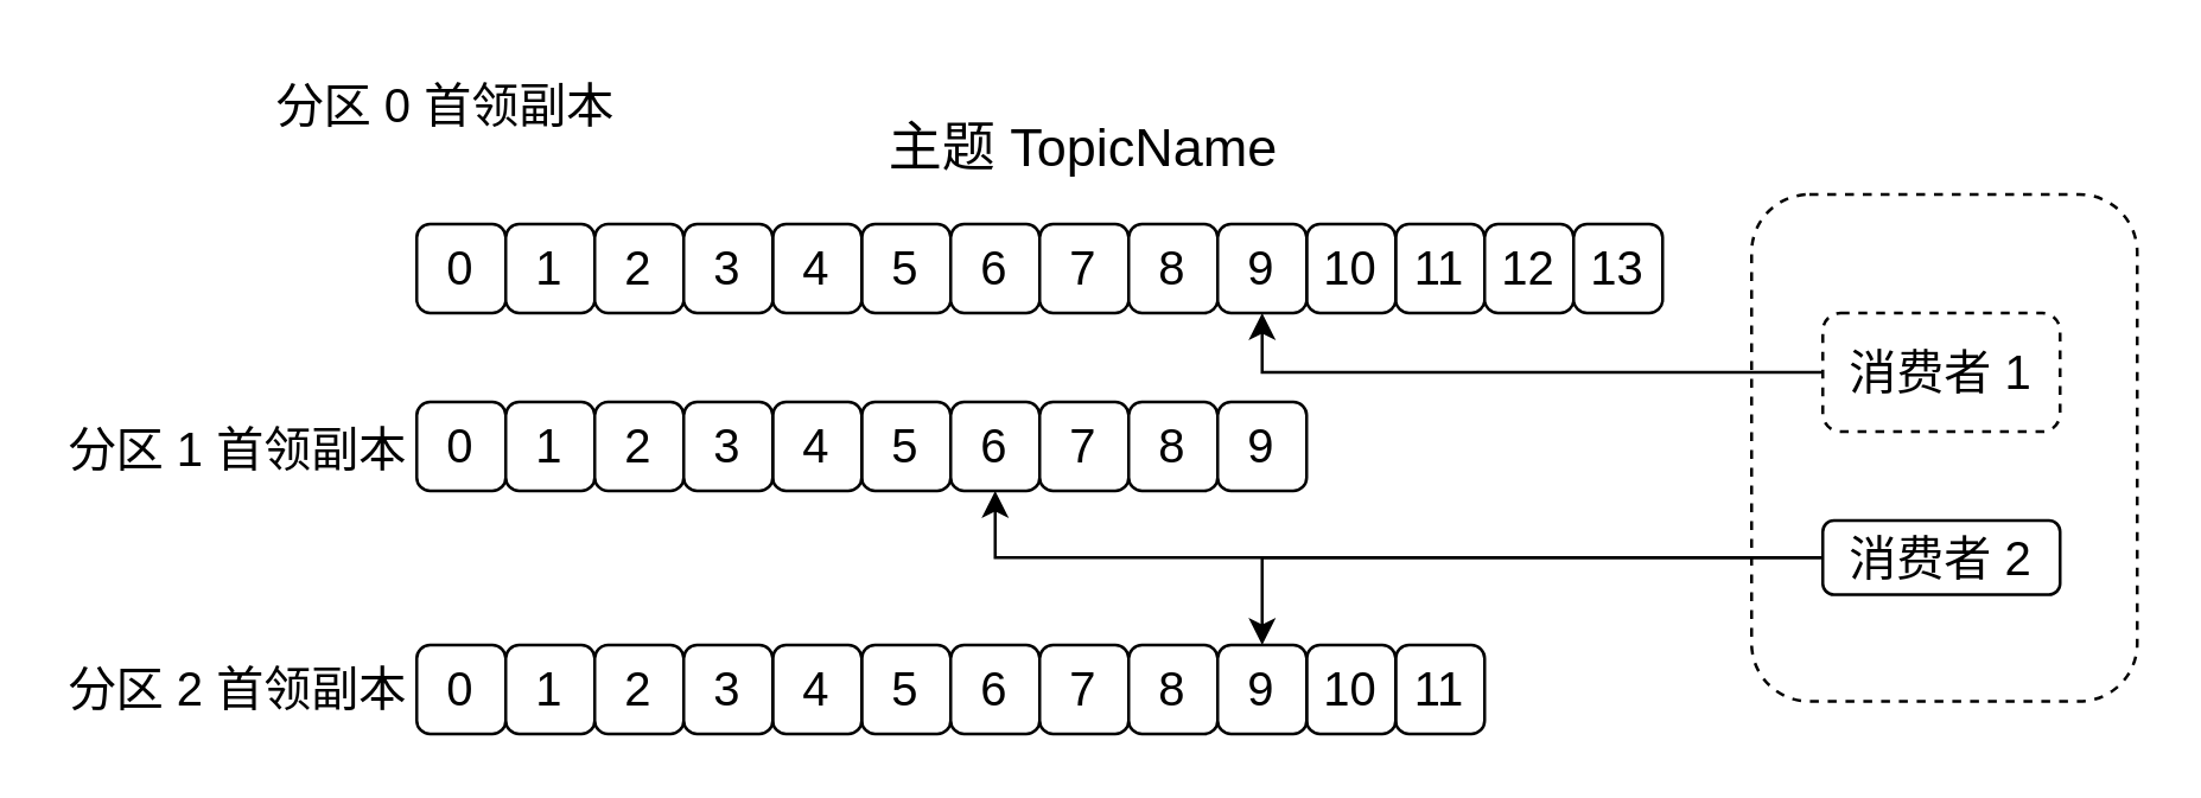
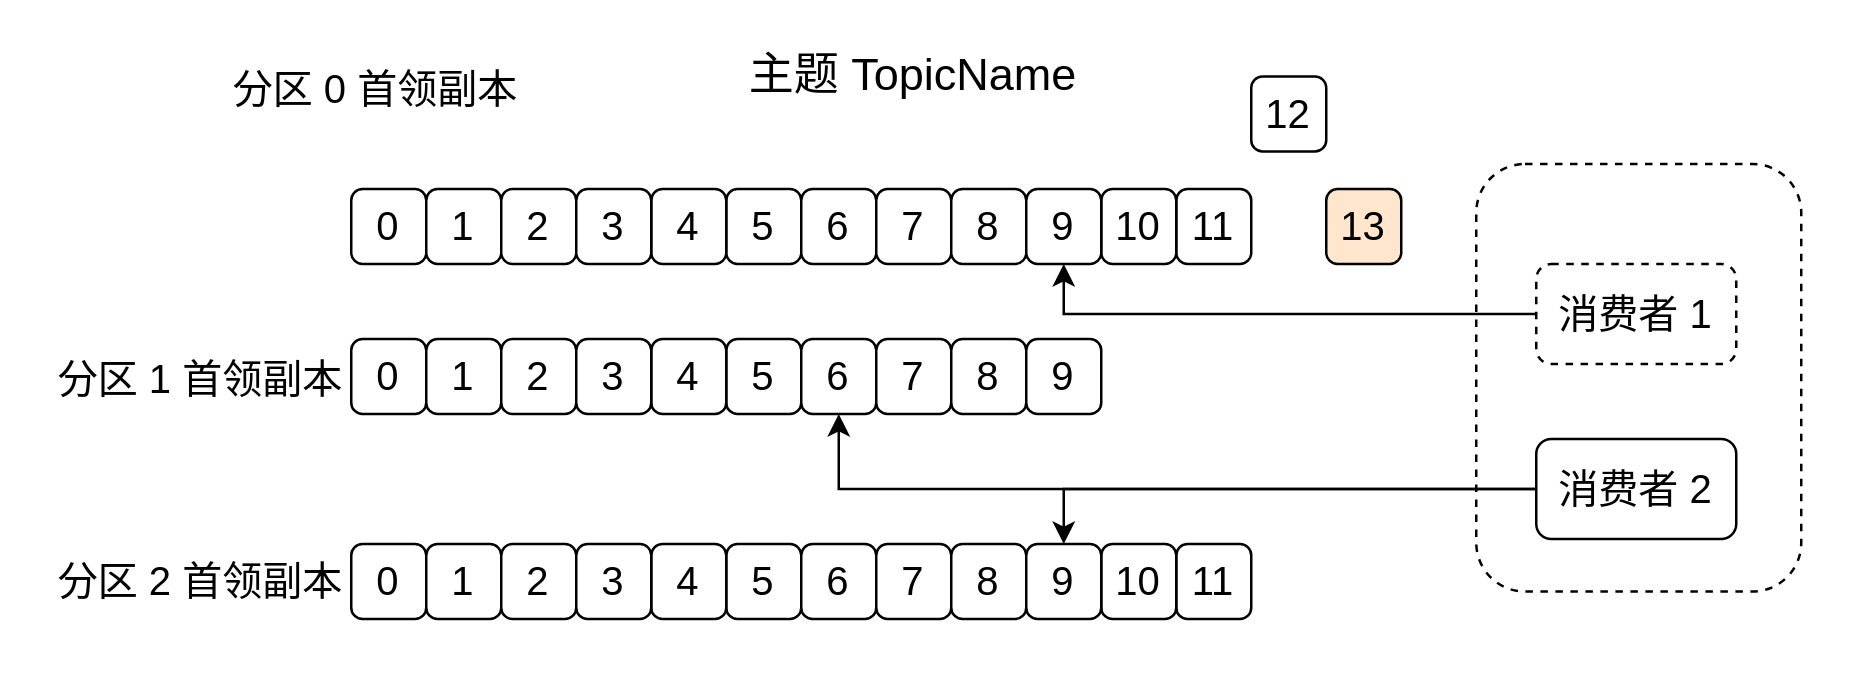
  <mxCell id="0" />
  <mxCell id="1" parent="0" />
  <mxCell id="2" value="" style="rounded=1;whiteSpace=wrap;html=1;dashed=1;" parent="1" vertex="1"><mxGeometry x="590" y="65" width="130" height="171" as="geometry" /></mxCell>
  <mxCell id="3" value="&lt;font style=&quot;font-size: 16px&quot;&gt;0&lt;/font&gt;" style="rounded=1;whiteSpace=wrap;html=1;" parent="1" vertex="1"><mxGeometry x="140" y="75" width="30" height="30" as="geometry" /></mxCell>
  <mxCell id="4" value="&lt;font style=&quot;font-size: 16px&quot;&gt;1&lt;/font&gt;" style="rounded=1;whiteSpace=wrap;html=1;" parent="1" vertex="1"><mxGeometry x="170" y="75" width="30" height="30" as="geometry" /></mxCell>
  <mxCell id="5" value="&lt;font style=&quot;font-size: 16px&quot;&gt;2&lt;/font&gt;" style="rounded=1;whiteSpace=wrap;html=1;" parent="1" vertex="1"><mxGeometry x="200" y="75" width="30" height="30" as="geometry" /></mxCell>
  <mxCell id="6" value="&lt;font style=&quot;font-size: 16px&quot;&gt;5&lt;/font&gt;" style="rounded=1;whiteSpace=wrap;html=1;" parent="1" vertex="1"><mxGeometry x="290" y="75" width="30" height="30" as="geometry" /></mxCell>
  <mxCell id="7" value="&lt;font style=&quot;font-size: 16px&quot;&gt;4&lt;/font&gt;" style="rounded=1;whiteSpace=wrap;html=1;" parent="1" vertex="1"><mxGeometry x="260" y="75" width="30" height="30" as="geometry" /></mxCell>
  <mxCell id="8" value="&lt;font style=&quot;font-size: 16px&quot;&gt;3&lt;/font&gt;" style="rounded=1;whiteSpace=wrap;html=1;" parent="1" vertex="1"><mxGeometry x="230" y="75" width="30" height="30" as="geometry" /></mxCell>
  <mxCell id="9" value="&lt;font style=&quot;font-size: 16px&quot;&gt;6&lt;/font&gt;" style="rounded=1;whiteSpace=wrap;html=1;" parent="1" vertex="1"><mxGeometry x="320" y="75" width="30" height="30" as="geometry" /></mxCell>
  <mxCell id="10" value="&lt;font style=&quot;font-size: 16px&quot;&gt;7&lt;/font&gt;" style="rounded=1;whiteSpace=wrap;html=1;" parent="1" vertex="1"><mxGeometry x="350" y="75" width="30" height="30" as="geometry" /></mxCell>
  <mxCell id="11" value="&lt;font style=&quot;font-size: 16px&quot;&gt;8&lt;/font&gt;" style="rounded=1;whiteSpace=wrap;html=1;" parent="1" vertex="1"><mxGeometry x="380" y="75" width="30" height="30" as="geometry" /></mxCell>
  <mxCell id="12" value="&lt;font style=&quot;font-size: 16px&quot;&gt;11&lt;/font&gt;" style="rounded=1;whiteSpace=wrap;html=1;" parent="1" vertex="1"><mxGeometry x="470" y="75" width="30" height="30" as="geometry" /></mxCell>
  <mxCell id="13" value="&lt;font style=&quot;font-size: 16px&quot;&gt;10&lt;/font&gt;" style="rounded=1;whiteSpace=wrap;html=1;" parent="1" vertex="1"><mxGeometry x="440" y="75" width="30" height="30" as="geometry" /></mxCell>
  <mxCell id="14" value="&lt;font style=&quot;font-size: 16px&quot;&gt;9&lt;/font&gt;" style="rounded=1;whiteSpace=wrap;html=1;" parent="1" vertex="1"><mxGeometry x="410" y="75" width="30" height="30" as="geometry" /></mxCell>
- <mxCell id="15" value="&lt;font style=&quot;font-size: 16px&quot;&gt;12&lt;/font&gt;" style="rounded=1;whiteSpace=wrap;html=1;" parent="1" vertex="1"><mxGeometry x="500" y="75" width="30" height="30" as="geometry" /></mxCell>
- <mxCell id="16" value="&lt;font style=&quot;font-size: 16px&quot;&gt;13&lt;/font&gt;" style="rounded=1;whiteSpace=wrap;html=1;" parent="1" vertex="1"><mxGeometry x="530" y="75" width="30" height="30" as="geometry" /></mxCell>
+ <mxCell id="15" value="&lt;font style=&quot;font-size: 16px&quot;&gt;12&lt;/font&gt;" style="rounded=1;whiteSpace=wrap;html=1;" parent="1" vertex="1"><mxGeometry x="500" y="30" width="30" height="30" as="geometry" /></mxCell>
+ <mxCell id="16" value="&lt;font style=&quot;font-size: 16px&quot;&gt;13&lt;/font&gt;" style="rounded=1;whiteSpace=wrap;html=1;fillColor=#ffe6cc;" parent="1" vertex="1"><mxGeometry x="530" y="75" width="30" height="30" as="geometry" /></mxCell>
  <mxCell id="17" value="&lt;font style=&quot;font-size: 16px&quot;&gt;0&lt;/font&gt;" style="rounded=1;whiteSpace=wrap;html=1;" parent="1" vertex="1"><mxGeometry x="140" y="135" width="30" height="30" as="geometry" /></mxCell>
  <mxCell id="18" value="&lt;font style=&quot;font-size: 16px&quot;&gt;1&lt;/font&gt;" style="rounded=1;whiteSpace=wrap;html=1;" parent="1" vertex="1"><mxGeometry x="170" y="135" width="30" height="30" as="geometry" /></mxCell>
  <mxCell id="19" value="&lt;font style=&quot;font-size: 16px&quot;&gt;2&lt;/font&gt;" style="rounded=1;whiteSpace=wrap;html=1;" parent="1" vertex="1"><mxGeometry x="200" y="135" width="30" height="30" as="geometry" /></mxCell>
  <mxCell id="20" value="&lt;font style=&quot;font-size: 16px&quot;&gt;5&lt;/font&gt;" style="rounded=1;whiteSpace=wrap;html=1;" parent="1" vertex="1"><mxGeometry x="290" y="135" width="30" height="30" as="geometry" /></mxCell>
  <mxCell id="21" value="&lt;font style=&quot;font-size: 16px&quot;&gt;4&lt;/font&gt;" style="rounded=1;whiteSpace=wrap;html=1;" parent="1" vertex="1"><mxGeometry x="260" y="135" width="30" height="30" as="geometry" /></mxCell>
  <mxCell id="22" value="&lt;font style=&quot;font-size: 16px&quot;&gt;3&lt;/font&gt;" style="rounded=1;whiteSpace=wrap;html=1;" parent="1" vertex="1"><mxGeometry x="230" y="135" width="30" height="30" as="geometry" /></mxCell>
  <mxCell id="23" value="&lt;font style=&quot;font-size: 16px&quot;&gt;6&lt;/font&gt;" style="rounded=1;whiteSpace=wrap;html=1;" parent="1" vertex="1"><mxGeometry x="320" y="135" width="30" height="30" as="geometry" /></mxCell>
  <mxCell id="24" value="&lt;font style=&quot;font-size: 16px&quot;&gt;7&lt;/font&gt;" style="rounded=1;whiteSpace=wrap;html=1;" parent="1" vertex="1"><mxGeometry x="350" y="135" width="30" height="30" as="geometry" /></mxCell>
  <mxCell id="25" value="&lt;font style=&quot;font-size: 16px&quot;&gt;8&lt;/font&gt;" style="rounded=1;whiteSpace=wrap;html=1;" parent="1" vertex="1"><mxGeometry x="380" y="135" width="30" height="30" as="geometry" /></mxCell>
  <mxCell id="26" value="&lt;font style=&quot;font-size: 16px&quot;&gt;9&lt;/font&gt;" style="rounded=1;whiteSpace=wrap;html=1;" parent="1" vertex="1"><mxGeometry x="410" y="135" width="30" height="30" as="geometry" /></mxCell>
  <mxCell id="27" value="&lt;font style=&quot;font-size: 16px&quot;&gt;0&lt;/font&gt;" style="rounded=1;whiteSpace=wrap;html=1;" parent="1" vertex="1"><mxGeometry x="140" y="217" width="30" height="30" as="geometry" /></mxCell>
  <mxCell id="28" value="&lt;font style=&quot;font-size: 16px&quot;&gt;1&lt;/font&gt;" style="rounded=1;whiteSpace=wrap;html=1;" parent="1" vertex="1"><mxGeometry x="170" y="217" width="30" height="30" as="geometry" /></mxCell>
  <mxCell id="29" value="&lt;font style=&quot;font-size: 16px&quot;&gt;2&lt;/font&gt;" style="rounded=1;whiteSpace=wrap;html=1;" parent="1" vertex="1"><mxGeometry x="200" y="217" width="30" height="30" as="geometry" /></mxCell>
  <mxCell id="30" value="&lt;font style=&quot;font-size: 16px&quot;&gt;5&lt;/font&gt;" style="rounded=1;whiteSpace=wrap;html=1;" parent="1" vertex="1"><mxGeometry x="290" y="217" width="30" height="30" as="geometry" /></mxCell>
  <mxCell id="31" value="&lt;font style=&quot;font-size: 16px&quot;&gt;4&lt;/font&gt;" style="rounded=1;whiteSpace=wrap;html=1;" parent="1" vertex="1"><mxGeometry x="260" y="217" width="30" height="30" as="geometry" /></mxCell>
  <mxCell id="32" value="&lt;font style=&quot;font-size: 16px&quot;&gt;3&lt;/font&gt;" style="rounded=1;whiteSpace=wrap;html=1;" parent="1" vertex="1"><mxGeometry x="230" y="217" width="30" height="30" as="geometry" /></mxCell>
  <mxCell id="33" value="&lt;font style=&quot;font-size: 16px&quot;&gt;6&lt;/font&gt;" style="rounded=1;whiteSpace=wrap;html=1;" parent="1" vertex="1"><mxGeometry x="320" y="217" width="30" height="30" as="geometry" /></mxCell>
  <mxCell id="34" value="&lt;font style=&quot;font-size: 16px&quot;&gt;7&lt;/font&gt;" style="rounded=1;whiteSpace=wrap;html=1;" parent="1" vertex="1"><mxGeometry x="350" y="217" width="30" height="30" as="geometry" /></mxCell>
  <mxCell id="35" value="&lt;font style=&quot;font-size: 16px&quot;&gt;8&lt;/font&gt;" style="rounded=1;whiteSpace=wrap;html=1;" parent="1" vertex="1"><mxGeometry x="380" y="217" width="30" height="30" as="geometry" /></mxCell>
  <mxCell id="36" value="&lt;font style=&quot;font-size: 16px&quot;&gt;11&lt;/font&gt;" style="rounded=1;whiteSpace=wrap;html=1;" parent="1" vertex="1"><mxGeometry x="470" y="217" width="30" height="30" as="geometry" /></mxCell>
  <mxCell id="37" value="&lt;font style=&quot;font-size: 16px&quot;&gt;10&lt;/font&gt;" style="rounded=1;whiteSpace=wrap;html=1;" parent="1" vertex="1"><mxGeometry x="440" y="217" width="30" height="30" as="geometry" /></mxCell>
  <mxCell id="38" value="&lt;font style=&quot;font-size: 16px&quot;&gt;9&lt;/font&gt;" style="rounded=1;whiteSpace=wrap;html=1;" parent="1" vertex="1"><mxGeometry x="410" y="217" width="30" height="30" as="geometry" /></mxCell>
  <mxCell id="39" value="&lt;font style=&quot;font-size: 16px&quot;&gt;分区 0 首领副本&lt;/font&gt;" style="text;html=1;strokeColor=none;fillColor=none;align=center;verticalAlign=middle;whiteSpace=wrap;rounded=0;" parent="1" vertex="1"><mxGeometry x="90" y="20" width="120" height="30" as="geometry" /></mxCell>
  <mxCell id="40" style="edgeStyle=orthogonalEdgeStyle;rounded=0;orthogonalLoop=1;jettySize=auto;html=1;entryX=0.5;entryY=1;entryDx=0;entryDy=0;" parent="1" source="41" target="14" edge="1"><mxGeometry relative="1" as="geometry" /></mxCell>
  <mxCell id="41" value="&lt;font style=&quot;font-size: 16px&quot;&gt;消费者 1&lt;/font&gt;" style="rounded=1;whiteSpace=wrap;html=1;dashed=1;" parent="1" vertex="1"><mxGeometry x="614" y="105" width="80" height="40" as="geometry" /></mxCell>
  <mxCell id="42" style="edgeStyle=orthogonalEdgeStyle;rounded=0;orthogonalLoop=1;jettySize=auto;html=1;entryX=0.5;entryY=1;entryDx=0;entryDy=0;" parent="1" source="44" target="23" edge="1"><mxGeometry relative="1" as="geometry" /></mxCell>
  <mxCell id="43" style="edgeStyle=orthogonalEdgeStyle;rounded=0;orthogonalLoop=1;jettySize=auto;html=1;exitX=0;exitY=0.5;exitDx=0;exitDy=0;entryX=0.5;entryY=0;entryDx=0;entryDy=0;" parent="1" source="44" target="38" edge="1"><mxGeometry relative="1" as="geometry" /></mxCell>
- <mxCell id="44" value="&lt;font style=&quot;font-size: 16px&quot;&gt;消费者 2&lt;/font&gt;" style="rounded=1;whiteSpace=wrap;html=1;" parent="1" vertex="1"><mxGeometry x="614" y="175" width="80" height="25" as="geometry" /></mxCell>
- <mxCell id="45" value="&lt;font style=&quot;font-size: 18px&quot;&gt;主题 TopicName&lt;/font&gt;" style="text;html=1;strokeColor=none;fillColor=none;align=center;verticalAlign=middle;whiteSpace=wrap;rounded=0;" parent="1" vertex="1"><mxGeometry x="290" y="35" width="150" height="30" as="geometry" /></mxCell>
+ <mxCell id="44" value="&lt;font style=&quot;font-size: 16px&quot;&gt;消费者 2&lt;/font&gt;" style="rounded=1;whiteSpace=wrap;html=1;" parent="1" vertex="1"><mxGeometry x="614" y="175" width="80" height="40" as="geometry" /></mxCell>
+ <mxCell id="45" value="&lt;font style=&quot;font-size: 18px&quot;&gt;主题 TopicName&lt;/font&gt;" style="text;html=1;strokeColor=none;fillColor=none;align=center;verticalAlign=middle;whiteSpace=wrap;rounded=0;" parent="1" vertex="1"><mxGeometry x="290" y="15" width="150" height="30" as="geometry" /></mxCell>
  <mxCell id="46" style="edgeStyle=orthogonalEdgeStyle;rounded=0;orthogonalLoop=1;jettySize=auto;html=1;exitX=0.5;exitY=1;exitDx=0;exitDy=0;" edge="1" parent="1" source="2" target="2"><mxGeometry relative="1" as="geometry" /></mxCell>
  <mxCell id="47" value="&lt;font style=&quot;font-size: 16px&quot;&gt;分区 1 首领副本&lt;/font&gt;" style="text;html=1;strokeColor=none;fillColor=none;align=center;verticalAlign=middle;whiteSpace=wrap;rounded=0;" vertex="1" parent="1"><mxGeometry x="20" y="135.5" width="120" height="30" as="geometry" /></mxCell>
  <mxCell id="48" value="&lt;font style=&quot;font-size: 16px&quot;&gt;分区 2 首领副本&lt;/font&gt;" style="text;html=1;strokeColor=none;fillColor=none;align=center;verticalAlign=middle;whiteSpace=wrap;rounded=0;" vertex="1" parent="1"><mxGeometry x="20" y="217" width="120" height="30" as="geometry" /></mxCell>
